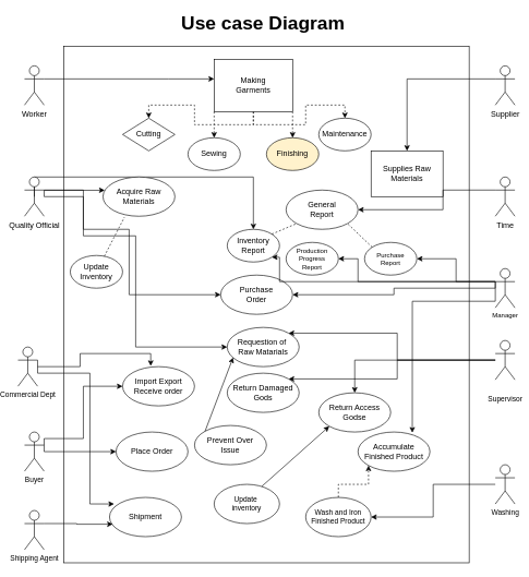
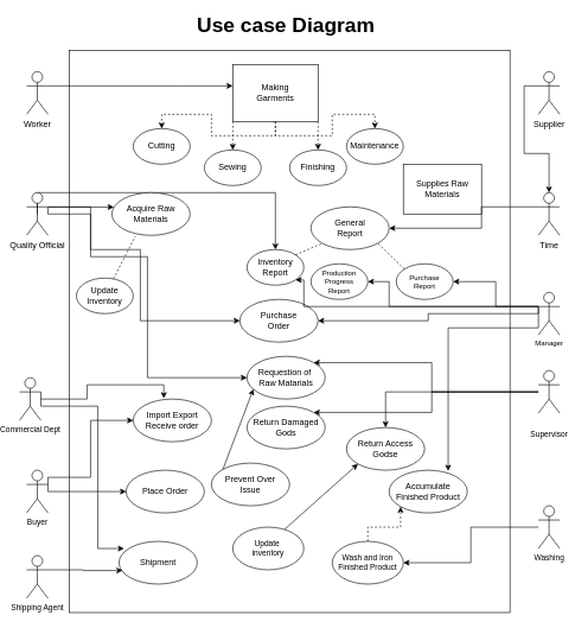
  <mxCell id="0" />
  <mxCell id="1" parent="0" />
  <mxCell id="2" value="" style="whiteSpace=wrap;html=1;labelBorderColor=none;" vertex="1" parent="1"><mxGeometry x="90" y="70" width="620" height="790" as="geometry" /></mxCell>
  <mxCell id="3" style="edgeStyle=orthogonalEdgeStyle;rounded=0;orthogonalLoop=1;jettySize=auto;html=1;exitX=1;exitY=0.333;exitDx=0;exitDy=0;exitPerimeter=0;" edge="1" parent="1" source="4" target="9"><mxGeometry relative="1" as="geometry"><Array as="points"><mxPoint x="250" y="120" /><mxPoint x="250" y="120" /></Array></mxGeometry></mxCell>
  <mxCell id="4" value="Worker" style="shape=umlActor;verticalLabelPosition=bottom;verticalAlign=top;html=1;outlineConnect=0;" vertex="1" parent="1"><mxGeometry x="30" y="100" width="30" height="60" as="geometry" /></mxCell>
  <mxCell id="5" style="edgeStyle=orthogonalEdgeStyle;rounded=0;orthogonalLoop=1;jettySize=auto;html=1;dashed=1;" edge="1" parent="1" source="9" target="12"><mxGeometry relative="1" as="geometry" /></mxCell>
  <mxCell id="6" style="edgeStyle=orthogonalEdgeStyle;rounded=0;orthogonalLoop=1;jettySize=auto;html=1;exitX=0;exitY=1;exitDx=0;exitDy=0;entryX=0.5;entryY=0;entryDx=0;entryDy=0;dashed=1;" edge="1" parent="1" source="9" target="10"><mxGeometry relative="1" as="geometry" /></mxCell>
  <mxCell id="7" style="edgeStyle=orthogonalEdgeStyle;rounded=0;orthogonalLoop=1;jettySize=auto;html=1;exitX=0.5;exitY=1;exitDx=0;exitDy=0;entryX=0.5;entryY=0;entryDx=0;entryDy=0;dashed=1;" edge="1" parent="1" source="9" target="11"><mxGeometry relative="1" as="geometry" /></mxCell>
  <mxCell id="8" style="edgeStyle=orthogonalEdgeStyle;rounded=0;orthogonalLoop=1;jettySize=auto;html=1;exitX=1;exitY=1;exitDx=0;exitDy=0;entryX=0.5;entryY=0;entryDx=0;entryDy=0;dashed=1;" edge="1" parent="1" source="9" target="13"><mxGeometry relative="1" as="geometry" /></mxCell>
  <mxCell id="9" value="Making&lt;br&gt;Garments" style="whiteSpace=wrap;html=1;rounded=0;" vertex="1" parent="1"><mxGeometry x="320" y="90" width="120" height="80" as="geometry" /></mxCell>
- <mxCell id="10" value="Cutting" style="rhombus;whiteSpace=wrap;html=1;" vertex="1" parent="1"><mxGeometry x="180" y="180" width="80" height="50" as="geometry" /></mxCell>
+ <mxCell id="10" value="Cutting" style="ellipse;whiteSpace=wrap;html=1;" vertex="1" parent="1"><mxGeometry x="180" y="180" width="80" height="50" as="geometry" /></mxCell>
  <mxCell id="11" value="Sewing" style="ellipse;whiteSpace=wrap;html=1;" vertex="1" parent="1"><mxGeometry x="280" y="210" width="80" height="50" as="geometry" /></mxCell>
- <mxCell id="12" value="Finishing" style="ellipse;whiteSpace=wrap;html=1;fillColor=#fff2cc;" vertex="1" parent="1"><mxGeometry x="400" y="210" width="80" height="50" as="geometry" /></mxCell>
+ <mxCell id="12" value="Finishing" style="ellipse;whiteSpace=wrap;html=1;" vertex="1" parent="1"><mxGeometry x="400" y="210" width="80" height="50" as="geometry" /></mxCell>
  <mxCell id="13" value="Maintenance" style="ellipse;whiteSpace=wrap;html=1;" vertex="1" parent="1"><mxGeometry x="480" y="180" width="80" height="50" as="geometry" /></mxCell>
- <mxCell id="14" style="edgeStyle=orthogonalEdgeStyle;rounded=0;orthogonalLoop=1;jettySize=auto;html=1;entryX=0.5;entryY=0;entryDx=0;entryDy=0;fontFamily=Helvetica;fontSize=12;fontColor=default;exitX=0;exitY=0.333;exitDx=0;exitDy=0;exitPerimeter=0;" edge="1" parent="1" source="15" target="16"><mxGeometry relative="1" as="geometry" /></mxCell>
+ <mxCell id="14" style="edgeStyle=orthogonalEdgeStyle;rounded=0;orthogonalLoop=1;jettySize=auto;html=1;fontFamily=Helvetica;fontSize=12;fontColor=default;exitX=0;exitY=0.333;exitDx=0;exitDy=0;exitPerimeter=0;" edge="1" parent="1" source="15" target="26"><mxGeometry relative="1" as="geometry" /></mxCell>
  <mxCell id="15" value="Supplier" style="shape=umlActor;verticalLabelPosition=bottom;verticalAlign=top;html=1;outlineConnect=0;fontFamily=Helvetica;fontSize=12;fontColor=default;strokeColor=default;fillColor=default;" vertex="1" parent="1"><mxGeometry x="750" y="100" width="30" height="60" as="geometry" /></mxCell>
  <mxCell id="16" value="Supplies Raw&lt;br&gt;Materials" style="whiteSpace=wrap;html=1;fontFamily=Helvetica;fontSize=12;fontColor=default;strokeColor=default;fillColor=default;rounded=0;" vertex="1" parent="1"><mxGeometry x="560" y="230" width="110" height="70" as="geometry" /></mxCell>
  <mxCell id="17" style="edgeStyle=orthogonalEdgeStyle;rounded=0;orthogonalLoop=1;jettySize=auto;html=1;entryX=0.024;entryY=0.339;entryDx=0;entryDy=0;fontFamily=Helvetica;fontSize=12;fontColor=default;entryPerimeter=0;" edge="1" parent="1" source="21" target="22"><mxGeometry relative="1" as="geometry"><Array as="points"><mxPoint x="150" y="290" /></Array></mxGeometry></mxCell>
  <mxCell id="18" style="edgeStyle=orthogonalEdgeStyle;rounded=0;orthogonalLoop=1;jettySize=auto;html=1;entryX=0;entryY=0.5;entryDx=0;entryDy=0;fontFamily=Helvetica;fontSize=10;fontColor=default;exitX=1;exitY=0.333;exitDx=0;exitDy=0;exitPerimeter=0;" edge="1" parent="1" source="21" target="33"><mxGeometry relative="1" as="geometry"><Array as="points"><mxPoint x="60" y="300" /><mxPoint x="120" y="300" /><mxPoint x="120" y="350" /><mxPoint x="190" y="350" /><mxPoint x="190" y="450" /></Array></mxGeometry></mxCell>
  <mxCell id="19" style="edgeStyle=orthogonalEdgeStyle;rounded=0;orthogonalLoop=1;jettySize=auto;html=1;exitX=0.5;exitY=0.5;exitDx=0;exitDy=0;exitPerimeter=0;fontFamily=Helvetica;fontSize=10;fontColor=default;" edge="1" parent="1" source="21" target="28"><mxGeometry relative="1" as="geometry"><Array as="points"><mxPoint x="45" y="270" /><mxPoint x="380" y="270" /></Array></mxGeometry></mxCell>
  <mxCell id="20" style="edgeStyle=orthogonalEdgeStyle;rounded=0;orthogonalLoop=1;jettySize=auto;html=1;entryX=0;entryY=0.5;entryDx=0;entryDy=0;fontFamily=Helvetica;fontSize=10;fontColor=default;exitX=1;exitY=0.333;exitDx=0;exitDy=0;exitPerimeter=0;" edge="1" parent="1" source="21" target="34"><mxGeometry relative="1" as="geometry"><Array as="points"><mxPoint x="120" y="290" /><mxPoint x="120" y="360" /><mxPoint x="200" y="360" /><mxPoint x="200" y="530" /></Array></mxGeometry></mxCell>
  <mxCell id="21" value="Quality Official" style="shape=umlActor;verticalLabelPosition=bottom;verticalAlign=top;html=1;outlineConnect=0;fontFamily=Helvetica;fontSize=12;fontColor=default;strokeColor=default;fillColor=default;" vertex="1" parent="1"><mxGeometry x="30" y="270" width="30" height="60" as="geometry" /></mxCell>
  <mxCell id="22" value="Acquire Raw&lt;br&gt;Materials" style="ellipse;whiteSpace=wrap;html=1;fontFamily=Helvetica;fontSize=12;fontColor=default;strokeColor=default;fillColor=default;" vertex="1" parent="1"><mxGeometry x="150" y="270" width="110" height="60" as="geometry" /></mxCell>
  <mxCell id="23" value="Update&lt;br&gt;Inventory" style="ellipse;whiteSpace=wrap;html=1;" vertex="1" parent="1"><mxGeometry x="100" y="390" width="80" height="50" as="geometry" /></mxCell>
  <mxCell id="24" value="" style="endArrow=none;dashed=1;html=1;rounded=0;fontFamily=Helvetica;fontSize=12;fontColor=default;entryX=0.299;entryY=1.021;entryDx=0;entryDy=0;entryPerimeter=0;" edge="1" parent="1" source="23" target="22"><mxGeometry width="50" height="50" relative="1" as="geometry"><mxPoint x="160" y="350" as="sourcePoint" /><mxPoint x="180" y="330" as="targetPoint" /></mxGeometry></mxCell>
  <mxCell id="25" style="edgeStyle=orthogonalEdgeStyle;rounded=0;orthogonalLoop=1;jettySize=auto;html=1;entryX=1;entryY=0.5;entryDx=0;entryDy=0;fontFamily=Helvetica;fontSize=12;fontColor=default;exitX=0;exitY=0.333;exitDx=0;exitDy=0;exitPerimeter=0;" edge="1" parent="1" source="26" target="27"><mxGeometry relative="1" as="geometry"><Array as="points"><mxPoint x="670" y="290" /><mxPoint x="670" y="320" /></Array></mxGeometry></mxCell>
  <mxCell id="26" value="Time" style="shape=umlActor;verticalLabelPosition=bottom;verticalAlign=top;html=1;outlineConnect=0;fontFamily=Helvetica;fontSize=12;fontColor=default;strokeColor=default;fillColor=default;" vertex="1" parent="1"><mxGeometry x="750" y="270" width="30" height="60" as="geometry" /></mxCell>
  <mxCell id="27" value="General&lt;br&gt;Report" style="ellipse;whiteSpace=wrap;html=1;fontFamily=Helvetica;fontSize=12;fontColor=default;strokeColor=default;fillColor=default;" vertex="1" parent="1"><mxGeometry x="430" y="290" width="110" height="60" as="geometry" /></mxCell>
  <mxCell id="28" value="Inventory&lt;br&gt;Report" style="ellipse;whiteSpace=wrap;html=1;" vertex="1" parent="1"><mxGeometry x="340" y="350" width="80" height="50" as="geometry" /></mxCell>
  <mxCell id="29" value="Production&lt;br style=&quot;font-size: 10px;&quot;&gt;Progress&lt;br style=&quot;font-size: 10px;&quot;&gt;Report" style="ellipse;whiteSpace=wrap;html=1;fontSize=10;" vertex="1" parent="1"><mxGeometry x="430" y="370" width="80" height="50" as="geometry" /></mxCell>
  <mxCell id="30" value="Purchase&lt;br&gt;Report" style="ellipse;whiteSpace=wrap;html=1;fontSize=10;" vertex="1" parent="1"><mxGeometry x="550" y="370" width="80" height="50" as="geometry" /></mxCell>
  <mxCell id="31" value="" style="endArrow=none;dashed=1;html=1;rounded=0;fontFamily=Helvetica;fontSize=10;fontColor=default;entryX=0;entryY=1;entryDx=0;entryDy=0;exitX=1;exitY=0;exitDx=0;exitDy=0;" edge="1" parent="1" source="28" target="27"><mxGeometry width="50" height="50" relative="1" as="geometry"><mxPoint x="410" y="370" as="sourcePoint" /><mxPoint x="460" y="320" as="targetPoint" /></mxGeometry></mxCell>
  <mxCell id="32" value="" style="endArrow=none;dashed=1;html=1;rounded=0;fontFamily=Helvetica;fontSize=10;fontColor=default;entryX=1;entryY=1;entryDx=0;entryDy=0;exitX=0;exitY=0;exitDx=0;exitDy=0;" edge="1" parent="1" source="30" target="27"><mxGeometry width="50" height="50" relative="1" as="geometry"><mxPoint x="370" y="350" as="sourcePoint" /><mxPoint x="420" y="300" as="targetPoint" /></mxGeometry></mxCell>
  <mxCell id="33" value="Purchase&lt;br&gt;Order" style="ellipse;whiteSpace=wrap;html=1;fontFamily=Helvetica;fontSize=12;fontColor=default;strokeColor=default;fillColor=default;" vertex="1" parent="1"><mxGeometry x="330" y="420" width="110" height="60" as="geometry" /></mxCell>
  <mxCell id="34" value="Requestion of&amp;nbsp;&lt;br&gt;Raw Matarials" style="ellipse;whiteSpace=wrap;html=1;fontFamily=Helvetica;fontSize=12;fontColor=default;strokeColor=default;fillColor=default;" vertex="1" parent="1"><mxGeometry x="340" y="500" width="110" height="60" as="geometry" /></mxCell>
  <mxCell id="35" style="edgeStyle=orthogonalEdgeStyle;rounded=0;orthogonalLoop=1;jettySize=auto;html=1;exitX=0;exitY=0.333;exitDx=0;exitDy=0;exitPerimeter=0;fontFamily=Helvetica;fontSize=10;fontColor=default;" edge="1" parent="1" source="40" target="30"><mxGeometry relative="1" as="geometry" /></mxCell>
  <mxCell id="36" style="edgeStyle=orthogonalEdgeStyle;rounded=0;orthogonalLoop=1;jettySize=auto;html=1;entryX=1;entryY=0.5;entryDx=0;entryDy=0;fontFamily=Helvetica;fontSize=10;fontColor=default;" edge="1" parent="1" source="40" target="29"><mxGeometry relative="1" as="geometry"><Array as="points"><mxPoint x="540" y="430" /><mxPoint x="540" y="395" /></Array></mxGeometry></mxCell>
  <mxCell id="37" style="edgeStyle=orthogonalEdgeStyle;rounded=0;orthogonalLoop=1;jettySize=auto;html=1;exitX=0;exitY=0.333;exitDx=0;exitDy=0;exitPerimeter=0;entryX=1;entryY=1;entryDx=0;entryDy=0;fontFamily=Helvetica;fontSize=10;fontColor=default;" edge="1" parent="1" source="40" target="28"><mxGeometry relative="1" as="geometry"><Array as="points"><mxPoint x="420" y="430" /><mxPoint x="420" y="393" /></Array></mxGeometry></mxCell>
  <mxCell id="38" style="edgeStyle=orthogonalEdgeStyle;rounded=0;orthogonalLoop=1;jettySize=auto;html=1;exitX=0;exitY=0.333;exitDx=0;exitDy=0;exitPerimeter=0;fontFamily=Helvetica;fontSize=10;fontColor=default;" edge="1" parent="1" source="40" target="33"><mxGeometry relative="1" as="geometry"><Array as="points"><mxPoint x="750" y="440" /><mxPoint x="595" y="440" /><mxPoint x="595" y="450" /></Array></mxGeometry></mxCell>
  <mxCell id="39" style="edgeStyle=orthogonalEdgeStyle;rounded=0;orthogonalLoop=1;jettySize=auto;html=1;entryX=0.755;entryY=0.017;entryDx=0;entryDy=0;entryPerimeter=0;fontFamily=Helvetica;fontSize=11;fontColor=default;exitX=0;exitY=0.333;exitDx=0;exitDy=0;exitPerimeter=0;" edge="1" parent="1" source="40" target="56"><mxGeometry relative="1" as="geometry"><Array as="points"><mxPoint x="750" y="460" /><mxPoint x="623" y="460" /></Array></mxGeometry></mxCell>
  <mxCell id="40" value="Manager" style="shape=umlActor;verticalLabelPosition=bottom;verticalAlign=top;html=1;outlineConnect=0;fontFamily=Helvetica;fontSize=10;fontColor=default;strokeColor=default;fillColor=default;" vertex="1" parent="1"><mxGeometry x="750" y="410" width="30" height="60" as="geometry" /></mxCell>
  <mxCell id="41" value="Use case Diagram" style="text;html=1;strokeColor=none;fillColor=none;align=center;verticalAlign=middle;whiteSpace=wrap;rounded=0;fontFamily=Helvetica;fontSize=29;fontColor=default;fontStyle=1" vertex="1" parent="1"><mxGeometry x="245" y="20" width="300" height="30" as="geometry" /></mxCell>
  <mxCell id="42" style="edgeStyle=orthogonalEdgeStyle;rounded=0;orthogonalLoop=1;jettySize=auto;html=1;entryX=1;entryY=0;entryDx=0;entryDy=0;fontFamily=Helvetica;fontSize=11;fontColor=default;" edge="1" parent="1" source="45" target="34"><mxGeometry relative="1" as="geometry" /></mxCell>
  <mxCell id="43" style="edgeStyle=orthogonalEdgeStyle;rounded=0;orthogonalLoop=1;jettySize=auto;html=1;entryX=1;entryY=0;entryDx=0;entryDy=0;fontFamily=Helvetica;fontSize=11;fontColor=default;" edge="1" parent="1" source="45" target="54"><mxGeometry relative="1" as="geometry" /></mxCell>
  <mxCell id="44" style="edgeStyle=orthogonalEdgeStyle;rounded=0;orthogonalLoop=1;jettySize=auto;html=1;fontFamily=Helvetica;fontSize=11;fontColor=default;" edge="1" parent="1" source="45" target="55"><mxGeometry relative="1" as="geometry" /></mxCell>
  <mxCell id="45" value="&lt;font style=&quot;font-size: 11px;&quot;&gt;Supervisor&lt;/font&gt;" style="shape=umlActor;verticalLabelPosition=bottom;verticalAlign=top;html=1;outlineConnect=0;fontFamily=Helvetica;fontSize=29;fontColor=default;strokeColor=default;fillColor=default;" vertex="1" parent="1"><mxGeometry x="750" y="520" width="30" height="60" as="geometry" /></mxCell>
  <mxCell id="46" style="edgeStyle=orthogonalEdgeStyle;rounded=0;orthogonalLoop=1;jettySize=auto;html=1;entryX=0.391;entryY=-0.017;entryDx=0;entryDy=0;entryPerimeter=0;fontFamily=Helvetica;fontSize=11;fontColor=default;" edge="1" parent="1" source="48" target="49"><mxGeometry relative="1" as="geometry" /></mxCell>
  <mxCell id="47" style="edgeStyle=orthogonalEdgeStyle;rounded=0;orthogonalLoop=1;jettySize=auto;html=1;exitX=1;exitY=0.333;exitDx=0;exitDy=0;exitPerimeter=0;entryX=0.064;entryY=0.167;entryDx=0;entryDy=0;entryPerimeter=0;fontFamily=Helvetica;fontSize=11;fontColor=default;" edge="1" parent="1" source="48" target="65"><mxGeometry relative="1" as="geometry"><Array as="points"><mxPoint x="50" y="570" /><mxPoint x="130" y="570" /><mxPoint x="130" y="770" /></Array></mxGeometry></mxCell>
  <mxCell id="48" value="Commercial Dept" style="shape=umlActor;verticalLabelPosition=bottom;verticalAlign=top;html=1;outlineConnect=0;fontFamily=Helvetica;fontSize=11;fontColor=default;strokeColor=default;fillColor=default;" vertex="1" parent="1"><mxGeometry x="20" y="530" width="30" height="60" as="geometry" /></mxCell>
  <mxCell id="49" value="Import Export&lt;br&gt;Receive order" style="ellipse;whiteSpace=wrap;html=1;fontFamily=Helvetica;fontSize=12;fontColor=default;strokeColor=default;fillColor=default;" vertex="1" parent="1"><mxGeometry x="180" y="560" width="110" height="60" as="geometry" /></mxCell>
  <mxCell id="50" style="edgeStyle=orthogonalEdgeStyle;rounded=0;orthogonalLoop=1;jettySize=auto;html=1;entryX=0;entryY=0.5;entryDx=0;entryDy=0;fontFamily=Helvetica;fontSize=11;fontColor=default;exitX=1;exitY=0.333;exitDx=0;exitDy=0;exitPerimeter=0;" edge="1" parent="1" source="52" target="49"><mxGeometry relative="1" as="geometry"><Array as="points"><mxPoint x="60" y="670" /><mxPoint x="120" y="670" /><mxPoint x="120" y="590" /></Array></mxGeometry></mxCell>
  <mxCell id="51" style="edgeStyle=orthogonalEdgeStyle;rounded=0;orthogonalLoop=1;jettySize=auto;html=1;fontFamily=Helvetica;fontSize=11;fontColor=default;exitX=1;exitY=0.333;exitDx=0;exitDy=0;exitPerimeter=0;" edge="1" parent="1" source="52" target="53"><mxGeometry relative="1" as="geometry"><Array as="points"><mxPoint x="60" y="690" /></Array></mxGeometry></mxCell>
  <mxCell id="52" value="Buyer" style="shape=umlActor;verticalLabelPosition=bottom;verticalAlign=top;html=1;outlineConnect=0;fontFamily=Helvetica;fontSize=11;fontColor=default;strokeColor=default;fillColor=default;" vertex="1" parent="1"><mxGeometry x="30" y="660" width="30" height="60" as="geometry" /></mxCell>
  <mxCell id="53" value="Place Order" style="ellipse;whiteSpace=wrap;html=1;fontFamily=Helvetica;fontSize=12;fontColor=default;strokeColor=default;fillColor=default;" vertex="1" parent="1"><mxGeometry x="170" y="660" width="110" height="60" as="geometry" /></mxCell>
  <mxCell id="54" value="Return Damaged Gods" style="ellipse;whiteSpace=wrap;html=1;fontFamily=Helvetica;fontSize=12;fontColor=default;strokeColor=default;fillColor=default;" vertex="1" parent="1"><mxGeometry x="340" y="570" width="110" height="60" as="geometry" /></mxCell>
  <mxCell id="55" value="Return Access Godse" style="ellipse;whiteSpace=wrap;html=1;fontFamily=Helvetica;fontSize=12;fontColor=default;strokeColor=default;fillColor=default;" vertex="1" parent="1"><mxGeometry x="480" y="600" width="110" height="60" as="geometry" /></mxCell>
  <mxCell id="56" value="Accumulate&lt;br&gt;Finished Product" style="ellipse;whiteSpace=wrap;html=1;fontFamily=Helvetica;fontSize=12;fontColor=default;strokeColor=default;fillColor=default;" vertex="1" parent="1"><mxGeometry x="540" y="660" width="110" height="60" as="geometry" /></mxCell>
  <mxCell id="57" style="edgeStyle=orthogonalEdgeStyle;rounded=0;orthogonalLoop=1;jettySize=auto;html=1;fontFamily=Helvetica;fontSize=11;fontColor=default;" edge="1" parent="1" source="58" target="60"><mxGeometry relative="1" as="geometry" /></mxCell>
  <mxCell id="58" value="Washing" style="shape=umlActor;verticalLabelPosition=bottom;verticalAlign=top;html=1;outlineConnect=0;fontFamily=Helvetica;fontSize=11;fontColor=default;strokeColor=default;fillColor=default;" vertex="1" parent="1"><mxGeometry x="750" y="710" width="30" height="60" as="geometry" /></mxCell>
  <mxCell id="59" style="edgeStyle=orthogonalEdgeStyle;rounded=0;orthogonalLoop=1;jettySize=auto;html=1;entryX=0;entryY=1;entryDx=0;entryDy=0;fontFamily=Helvetica;fontSize=11;fontColor=default;dashed=1;" edge="1" parent="1" source="60" target="56"><mxGeometry relative="1" as="geometry" /></mxCell>
  <mxCell id="60" value="Wash and Iron&lt;br&gt;Finished Product" style="ellipse;whiteSpace=wrap;html=1;fontFamily=Helvetica;fontSize=11;fontColor=default;strokeColor=default;fillColor=default;" vertex="1" parent="1"><mxGeometry x="460" y="760" width="100" height="60" as="geometry" /></mxCell>
  <mxCell id="61" value="Update&amp;nbsp;&lt;br&gt;inventory" style="ellipse;whiteSpace=wrap;html=1;fontFamily=Helvetica;fontSize=11;fontColor=default;strokeColor=default;fillColor=default;" vertex="1" parent="1"><mxGeometry x="320" y="740" width="100" height="60" as="geometry" /></mxCell>
  <mxCell id="62" value="" style="endArrow=classic;html=1;rounded=0;fontFamily=Helvetica;fontSize=11;fontColor=default;exitX=0.73;exitY=0.05;exitDx=0;exitDy=0;exitPerimeter=0;entryX=0;entryY=1;entryDx=0;entryDy=0;" edge="1" parent="1" source="61" target="55"><mxGeometry width="50" height="50" relative="1" as="geometry"><mxPoint x="400" y="750" as="sourcePoint" /><mxPoint x="450" y="700" as="targetPoint" /></mxGeometry></mxCell>
  <mxCell id="63" value="Prevent Over&lt;br&gt;Issue" style="ellipse;whiteSpace=wrap;html=1;fontFamily=Helvetica;fontSize=12;fontColor=default;strokeColor=default;fillColor=default;" vertex="1" parent="1"><mxGeometry x="290" y="650" width="110" height="60" as="geometry" /></mxCell>
  <mxCell id="64" value="" style="endArrow=classic;html=1;rounded=0;fontFamily=Helvetica;fontSize=11;fontColor=default;exitX=0;exitY=0;exitDx=0;exitDy=0;entryX=0.082;entryY=0.767;entryDx=0;entryDy=0;entryPerimeter=0;" edge="1" parent="1" source="63" target="34"><mxGeometry width="50" height="50" relative="1" as="geometry"><mxPoint x="300" y="655" as="sourcePoint" /><mxPoint x="350" y="605" as="targetPoint" /></mxGeometry></mxCell>
  <mxCell id="65" value="Shipment" style="ellipse;whiteSpace=wrap;html=1;fontFamily=Helvetica;fontSize=12;fontColor=default;strokeColor=default;fillColor=default;" vertex="1" parent="1"><mxGeometry x="160" y="760" width="110" height="60" as="geometry" /></mxCell>
  <mxCell id="66" style="edgeStyle=orthogonalEdgeStyle;rounded=0;orthogonalLoop=1;jettySize=auto;html=1;exitX=1;exitY=0.333;exitDx=0;exitDy=0;exitPerimeter=0;fontFamily=Helvetica;fontSize=11;fontColor=default;entryX=0.045;entryY=0.683;entryDx=0;entryDy=0;entryPerimeter=0;" edge="1" parent="1" source="67" target="65"><mxGeometry relative="1" as="geometry"><mxPoint x="150" y="800" as="targetPoint" /></mxGeometry></mxCell>
  <mxCell id="67" value="Shipping Agent" style="shape=umlActor;verticalLabelPosition=bottom;verticalAlign=top;html=1;outlineConnect=0;fontFamily=Helvetica;fontSize=11;fontColor=default;strokeColor=default;fillColor=default;" vertex="1" parent="1"><mxGeometry x="30" y="780" width="30" height="60" as="geometry" /></mxCell>
